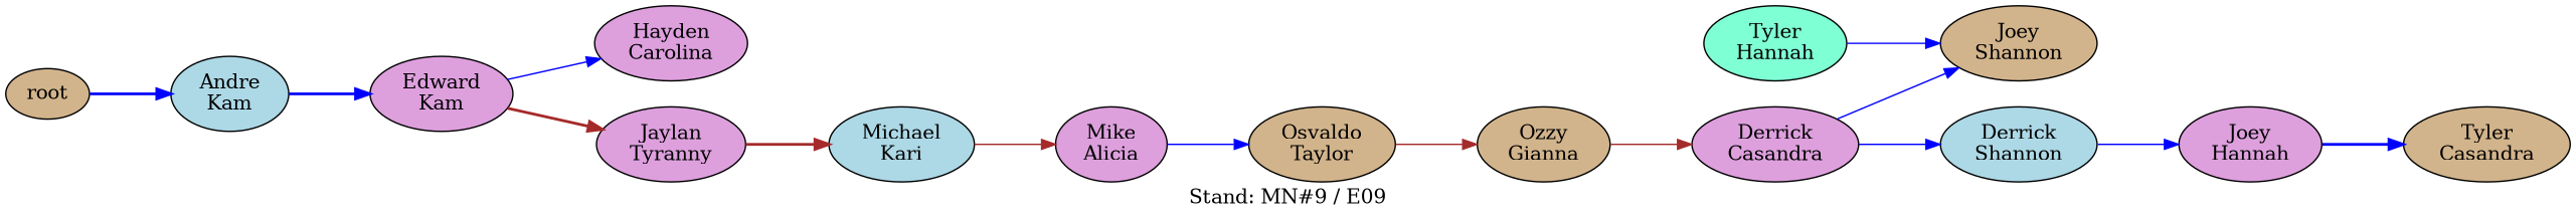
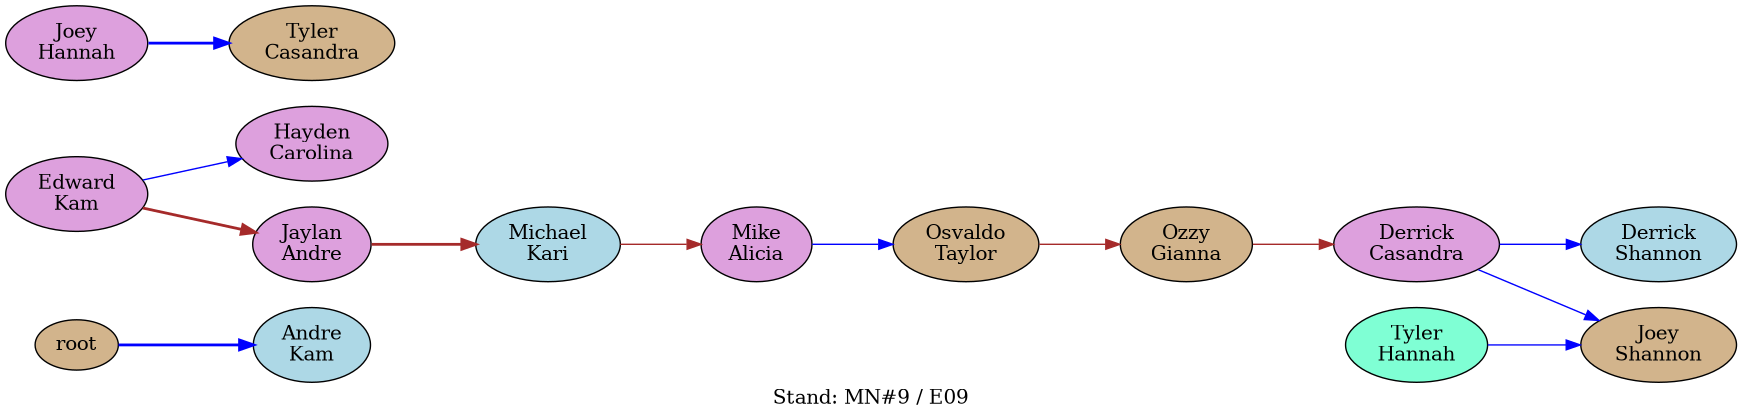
  digraph {
    label="Stand: MN#9 / E09"
    labelloc=b
    rankdir=LR
    ranksep=0.8
    node [fillcolor=plum style=filled]
    edge [color=blue style=solid]
    n1 [fillcolor=lightblue label="Andre\nKam"]
    n2 [label="Edward\nKam"]
    n3 [label="Hayden\nCarolina"]
-   n4 [label="Jaylan\nTyranny"]
+   n4 [label="Jaylan\nAndre"]
    root [fillcolor=tan]
    n6 [fillcolor=lightblue label="Michael\nKari"]
    n7 [label="Mike\nAlicia"]
    n8 [fillcolor=tan label="Osvaldo\nTaylor"]
    n9 [fillcolor=tan label="Ozzy\nGianna"]
    n10 [label="Derrick\nCasandra"]
    n11 [fillcolor=lightblue label="Derrick\nShannon"]
    n12 [fillcolor=tan label="Joey\nShannon"]
    n13 [label="Joey\nHannah"]
    n14 [fillcolor=aquamarine label="Tyler\nHannah"]
    n15 [fillcolor=tan label="Tyler\nCasandra"]
-   n1 -> n2 [style=bold]
    n2 -> n3
    n2 -> n4 [color=brown style=bold]
    n4 -> n6 [color=brown style=bold]
    root -> n1 [style=bold]
    n6 -> n7 [color=brown]
    n7 -> n8
    n8 -> n9 [color=brown]
    n9 -> n10 [color=brown]
    n10 -> n11
    n10 -> n12
-   n11 -> n13
    n13 -> n15 [style=bold]
    n14 -> n12
  }
